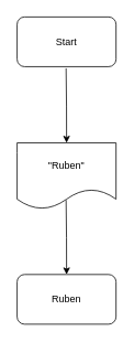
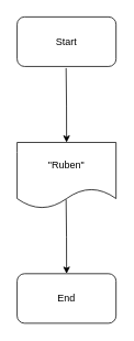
  <mxCell id="0" />
  <mxCell id="1" parent="0" />
  <mxCell id="2" style="edgeStyle=orthogonalEdgeStyle;rounded=0;orthogonalLoop=1;jettySize=auto;html=1;exitX=0.5;exitY=1;exitDx=0;exitDy=0;entryX=0.5;entryY=0;entryDx=0;entryDy=0;" edge="1" parent="1"><mxGeometry relative="1" as="geometry"><mxPoint x="79.41" y="82" as="sourcePoint" /><mxPoint x="80" y="172" as="targetPoint" /></mxGeometry></mxCell>
  <mxCell id="3" value="Start" style="rounded=1;whiteSpace=wrap;html=1;" vertex="1" parent="1"><mxGeometry x="20" y="20" width="120" height="60" as="geometry" /></mxCell>
- <mxCell id="4" value="Ruben" style="rounded=1;whiteSpace=wrap;html=1;" vertex="1" parent="1"><mxGeometry x="20" y="331" width="120" height="60" as="geometry" /></mxCell>
+ <mxCell id="4" value="End" style="rounded=1;whiteSpace=wrap;html=1;" vertex="1" parent="1"><mxGeometry x="20" y="331" width="120" height="60" as="geometry" /></mxCell>
  <mxCell id="5" value="&quot;Ruben&quot;" style="shape=document;whiteSpace=wrap;html=1;boundedLbl=1;" vertex="1" parent="1"><mxGeometry x="20" y="172" width="120" height="80" as="geometry" /></mxCell>
  <mxCell id="6" style="edgeStyle=orthogonalEdgeStyle;rounded=0;orthogonalLoop=1;jettySize=auto;html=1;exitX=0.5;exitY=1;exitDx=0;exitDy=0;entryX=0.5;entryY=0;entryDx=0;entryDy=0;" edge="1" parent="1"><mxGeometry relative="1" as="geometry"><mxPoint x="79.41" y="241" as="sourcePoint" /><mxPoint x="80" y="331" as="targetPoint" /></mxGeometry></mxCell>
